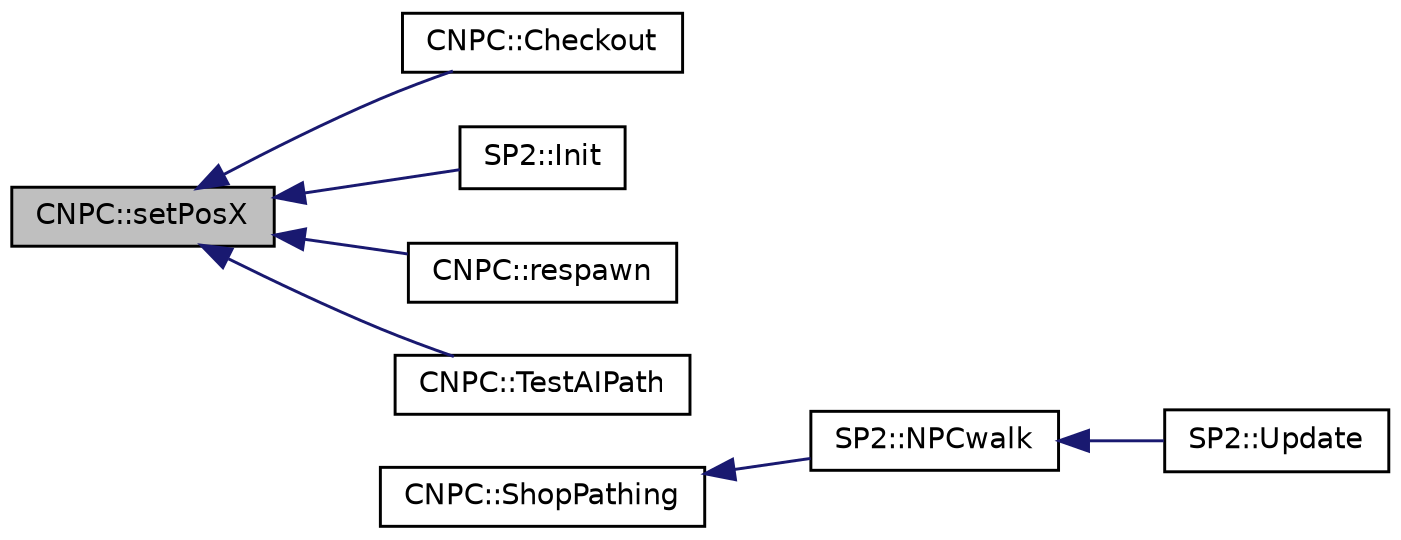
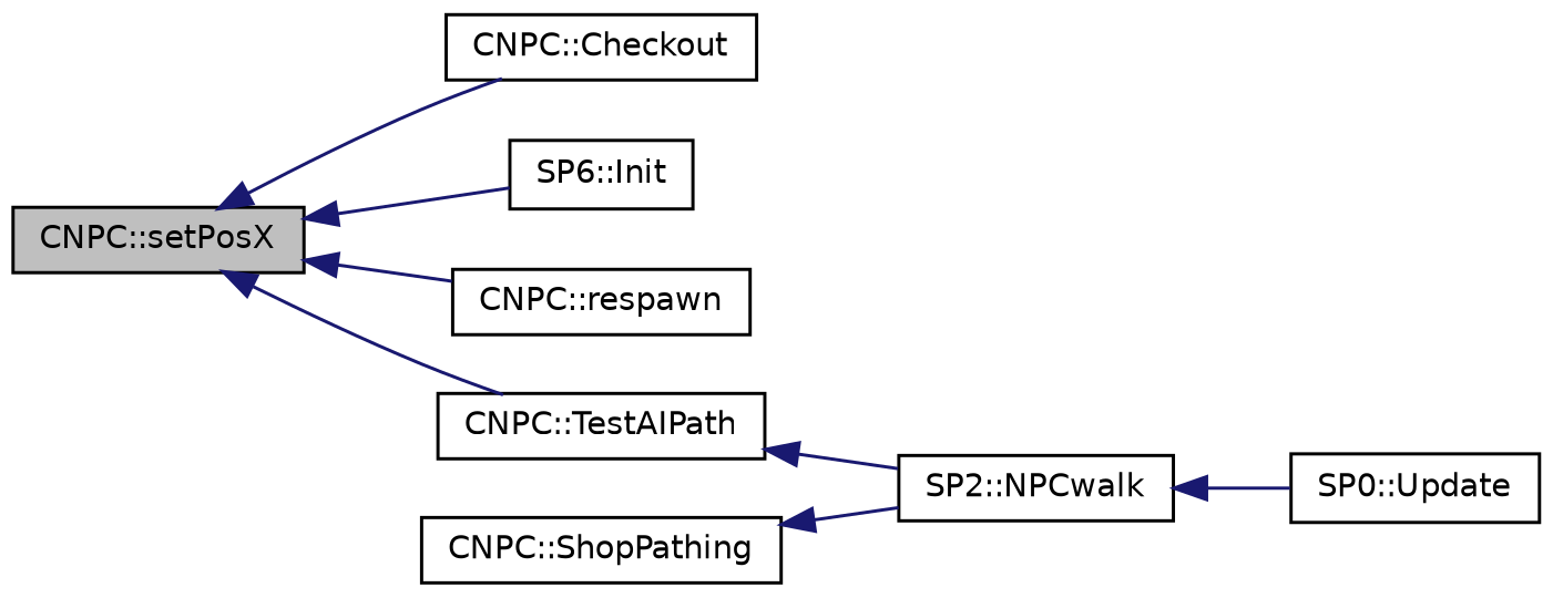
  digraph {
    rankdir=LR
    node [color=black fontname=Helvetica fontsize=10 shape=record]
    edge [color=midnightblue dir=back fontname=Helvetica fontsize=10 labelfontname=Helvetica labelfontsize=10 style=solid]
    n1 [fillcolor=grey75 fontcolor=black height=0.2 label="CNPC::setPosX" style=filled width=0.4]
    n2 [height=0.2 label="CNPC::Checkout" width=0.4]
-   n3 [height=0.2 label="SP2::Init" width=0.4]
+   n3 [height=0.2 label="SP6::Init" width=0.4]
    n4 [height=0.2 label="CNPC::respawn" width=0.4]
    n5 [height=0.2 label="CNPC::TestAIPath" width=0.4]
    n6 [height=0.2 label="CNPC::ShopPathing" width=0.4]
    n7 [height=0.2 label="SP2::NPCwalk" width=0.4]
-   n8 [height=0.2 label="SP2::Update" width=0.4]
+   n8 [height=0.2 label="SP0::Update" width=0.4]
    n1 -> n2
    n1 -> n3
    n1 -> n4
    n1 -> n5
+   n5 -> n7
    n6 -> n7
    n7 -> n8
  }
